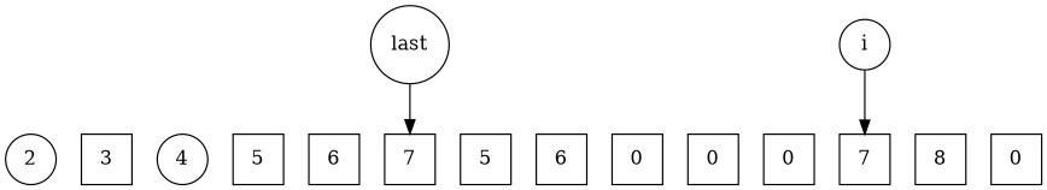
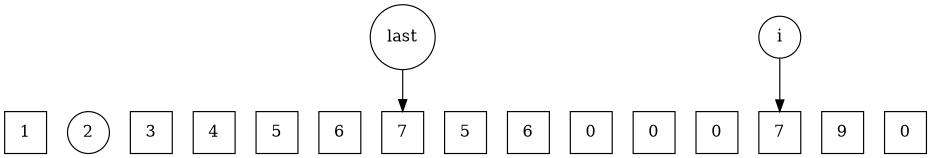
  digraph {
    node [shape=square]
+   n1 [label=1]
    n2 [label=2 shape=circle]
    n3 [label=3]
-   n4 [label=4 shape=circle]
+   n4 [label=4]
    n5 [label=5]
    n6 [label=6]
    n7 [label=7]
    n8 [label=5]
    n9 [label=6]
    n10 [label=0]
    n11 [label=0]
    n12 [label=0]
    n13 [label=7]
-   n14 [label=8]
+   n14 [label=9]
    n15 [label=0]
    i [shape=circle]
    last [shape=circle]
    subgraph sub_1 {
      rank=same
+     n1
      n2
      n3
      n4
      n5
      n6
      n7
      n8
      n9
      n10
      n11
      n12
      n13
      n14
      n15
    }
    i -> n13
    last -> n7
  }
